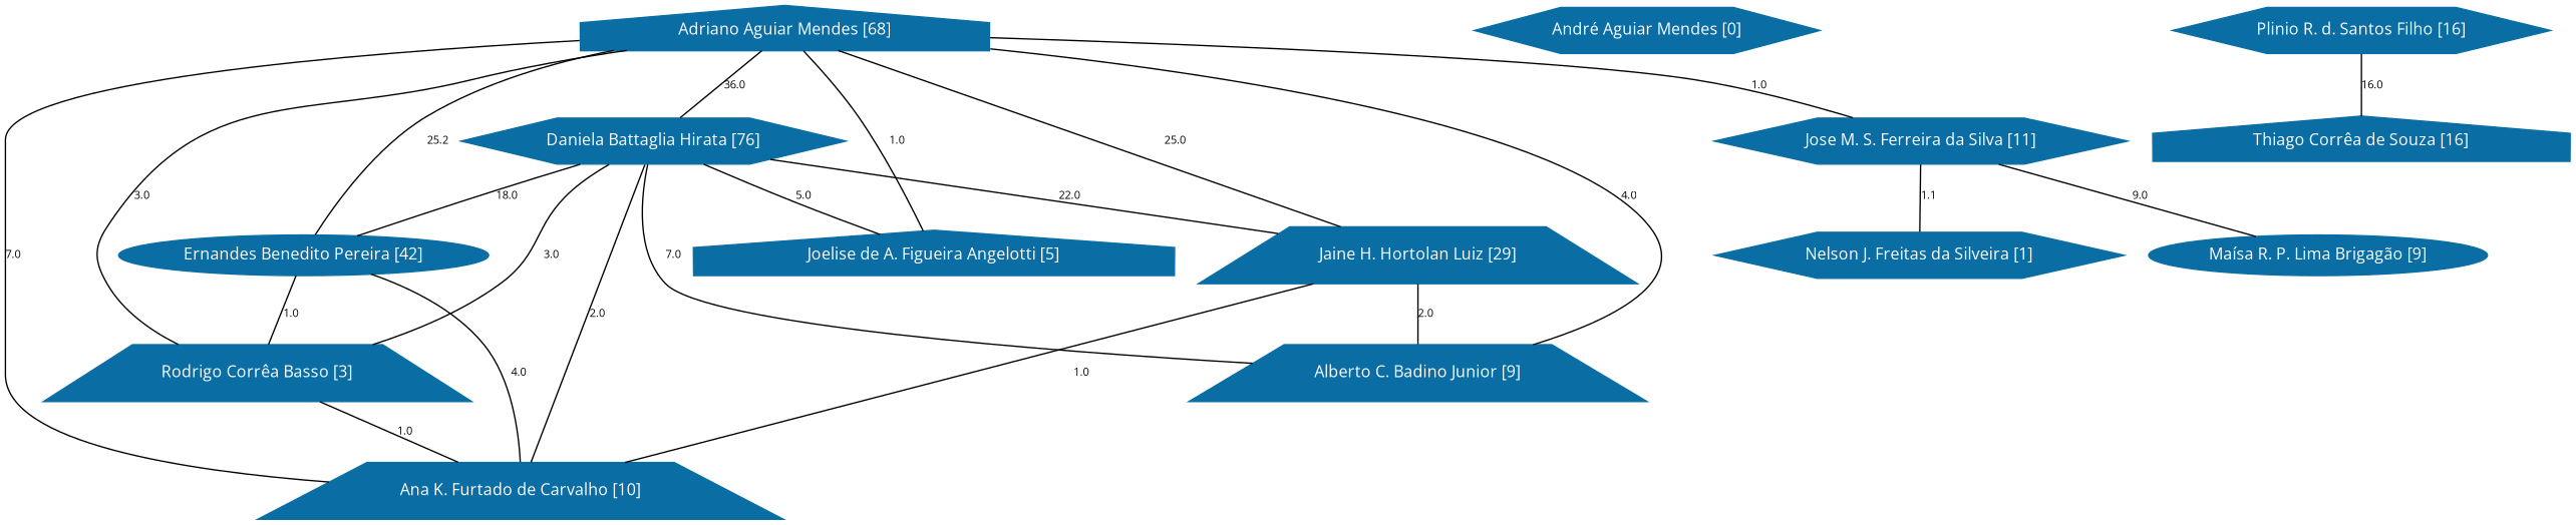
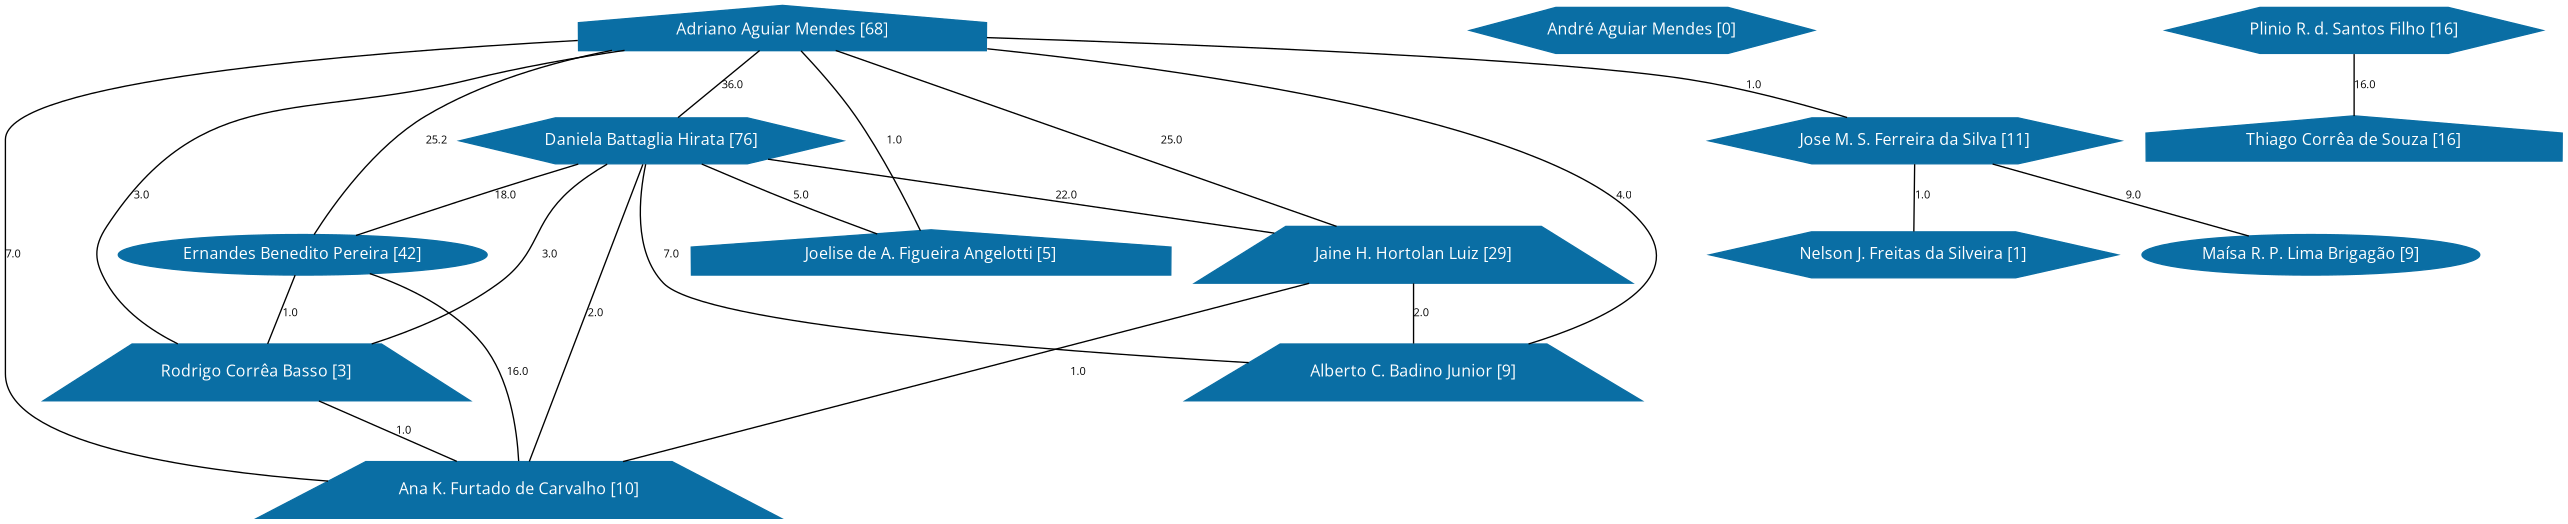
  strict graph {
    fontname="Open Sans"
    node [color="#0A6EA4" fontcolor="#FFFFFF" fontname="Open Sans" fontsize=12 shape=hexagon style=filled]
    edge [fontname="Open Sans" fontsize=8]
    n1 [height=0.29167 label="Adriano Aguiar Mendes [68]" shape=house width=2.1389]
    n2 [height=0.29167 label="Daniela Battaglia Hirata [76]" width=2.1528]
    n3 [height=0.29167 label="Ernandes Benedito Pereira [42]" shape=ellipse width=2.3056]
    n4 [height=0.29167 label="Jaine H. Hortolan Luiz [29]" shape=trapezium width=2.0694]
    n5 [height=0.29167 label="Joelise de A. Figueira Angelotti [5]" shape=house width=2.5278]
    n6 [height=0.29167 label="Jose M. S. Ferreira da Silva [11]" width=2.3611]
    n7 [height=0.29167 label="Rodrigo Corrêa Basso [3]" shape=trapezium width=1.9444]
    n8 [height=0.29167 label="Alberto C. Badino Junior [9]" shape=trapezium width=2.1389]
    n9 [height=0.29167 label="Ana K. Furtado de Carvalho [10]" shape=trapezium width=2.4583]
    n10 [height=0.29167 label="Nelson J. Freitas da Silveira [1]" width=2.2778]
    n11 [height=0.29167 label="Maísa R. P. Lima Brigagão [9]" shape=ellipse width=2.25]
    n12 [height=0.29167 label="André Aguiar Mendes [0]" width=1.9306]
    n13 [height=0.29167 label="Plinio R. d. Santos Filho [16]" width=2.1528]
    n14 [height=0.29167 label="Thiago Corrêa de Souza [16]" shape=house width=2.1528]
    n1 -- n2 [label=36.0]
    n1 -- n3 [label=25.2]
    n1 -- n4 [label=25.0]
    n1 -- n5 [label=1.0]
    n1 -- n6 [label=1.0]
    n1 -- n7 [label=3.0]
    n1 -- n8 [label=4.0]
    n1 -- n9 [label=7.0]
    n2 -- n3 [label=18.0]
    n2 -- n4 [label=22.0]
    n2 -- n5 [label=5.0]
    n2 -- n7 [label=3.0]
    n2 -- n8 [label=7.0]
    n2 -- n9 [label=2.0]
    n3 -- n7 [label=1.0]
-   n3 -- n9 [label=4.0]
+   n3 -- n9 [label=16.0]
    n4 -- n8 [label=2.0]
    n4 -- n9 [label=1.0]
-   n6 -- n10 [label=1.1]
+   n6 -- n10 [label=1.0]
    n6 -- n11 [label=9.0]
    n7 -- n9 [label=1.0]
    n13 -- n14 [label=16.0]
  }
